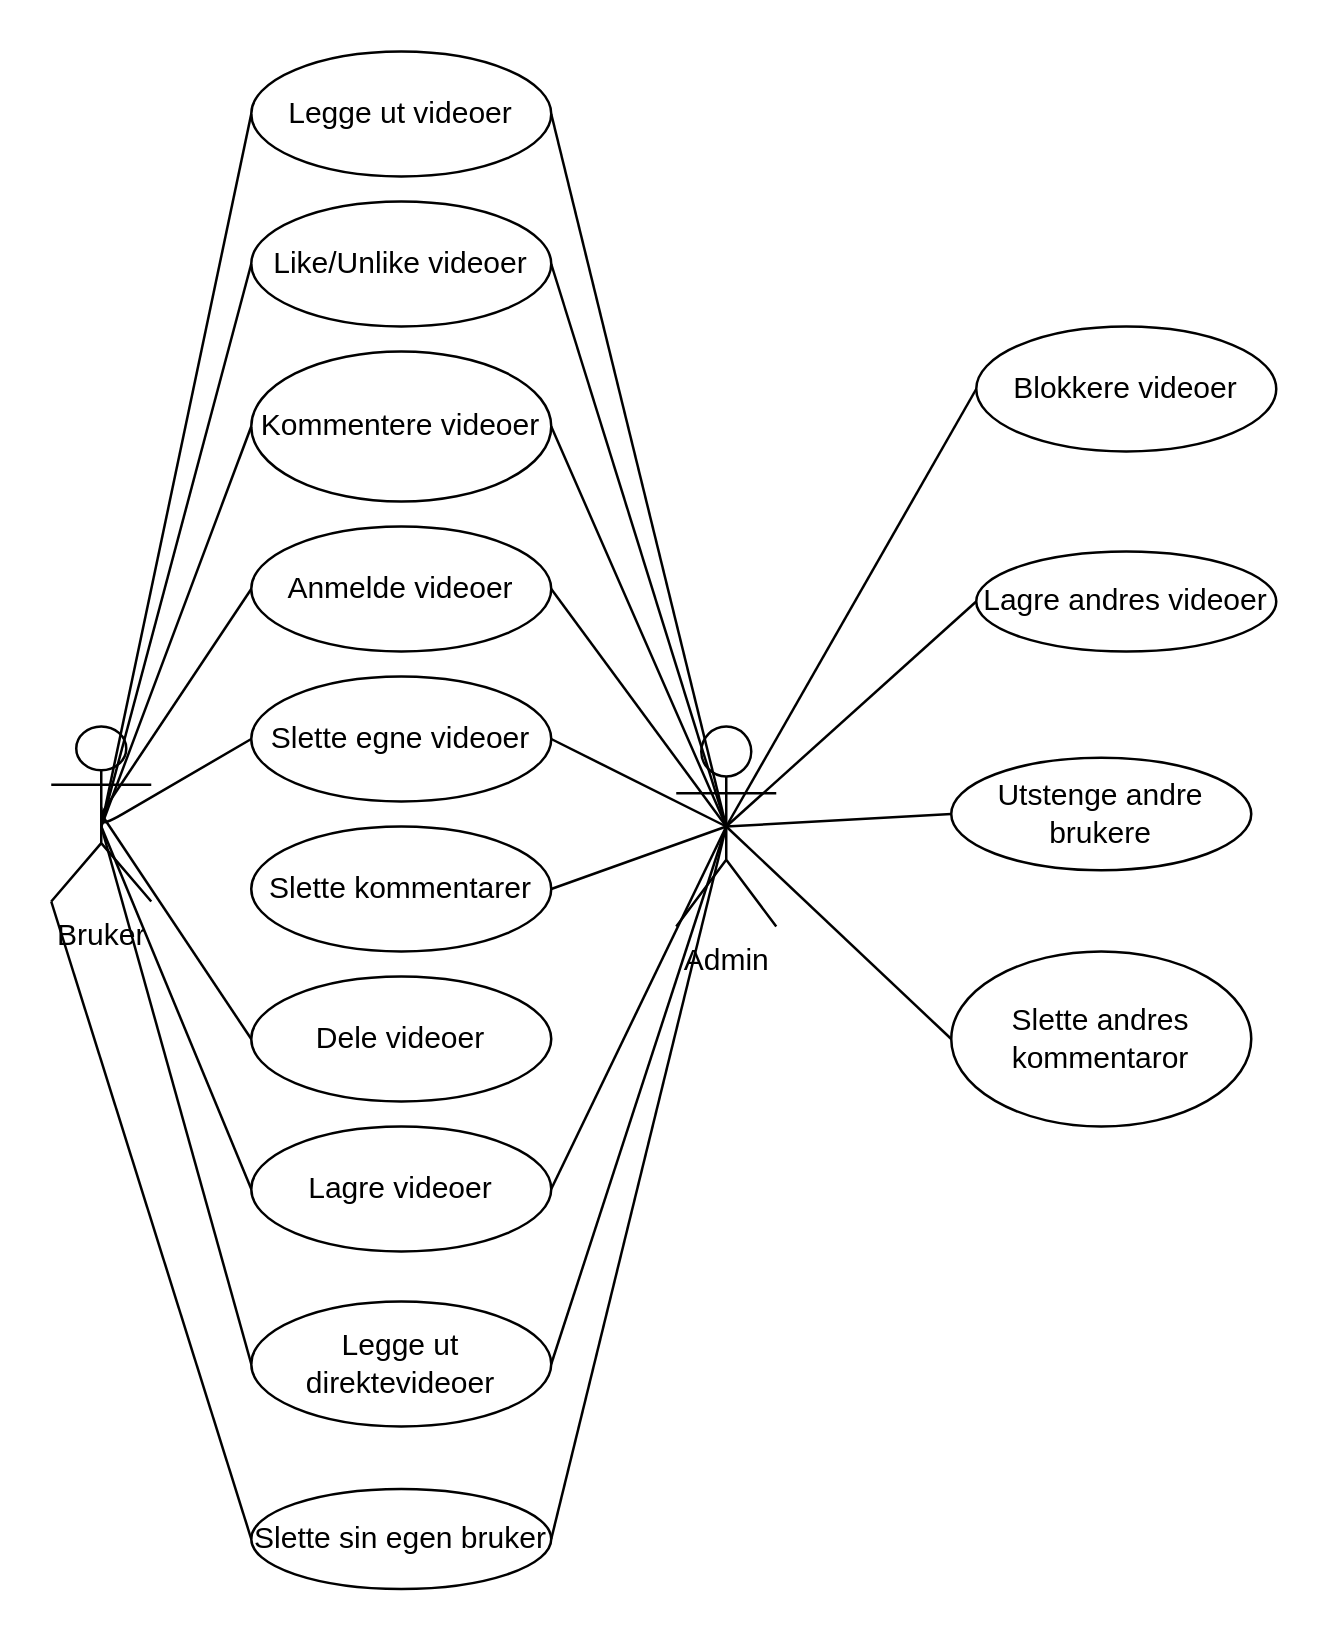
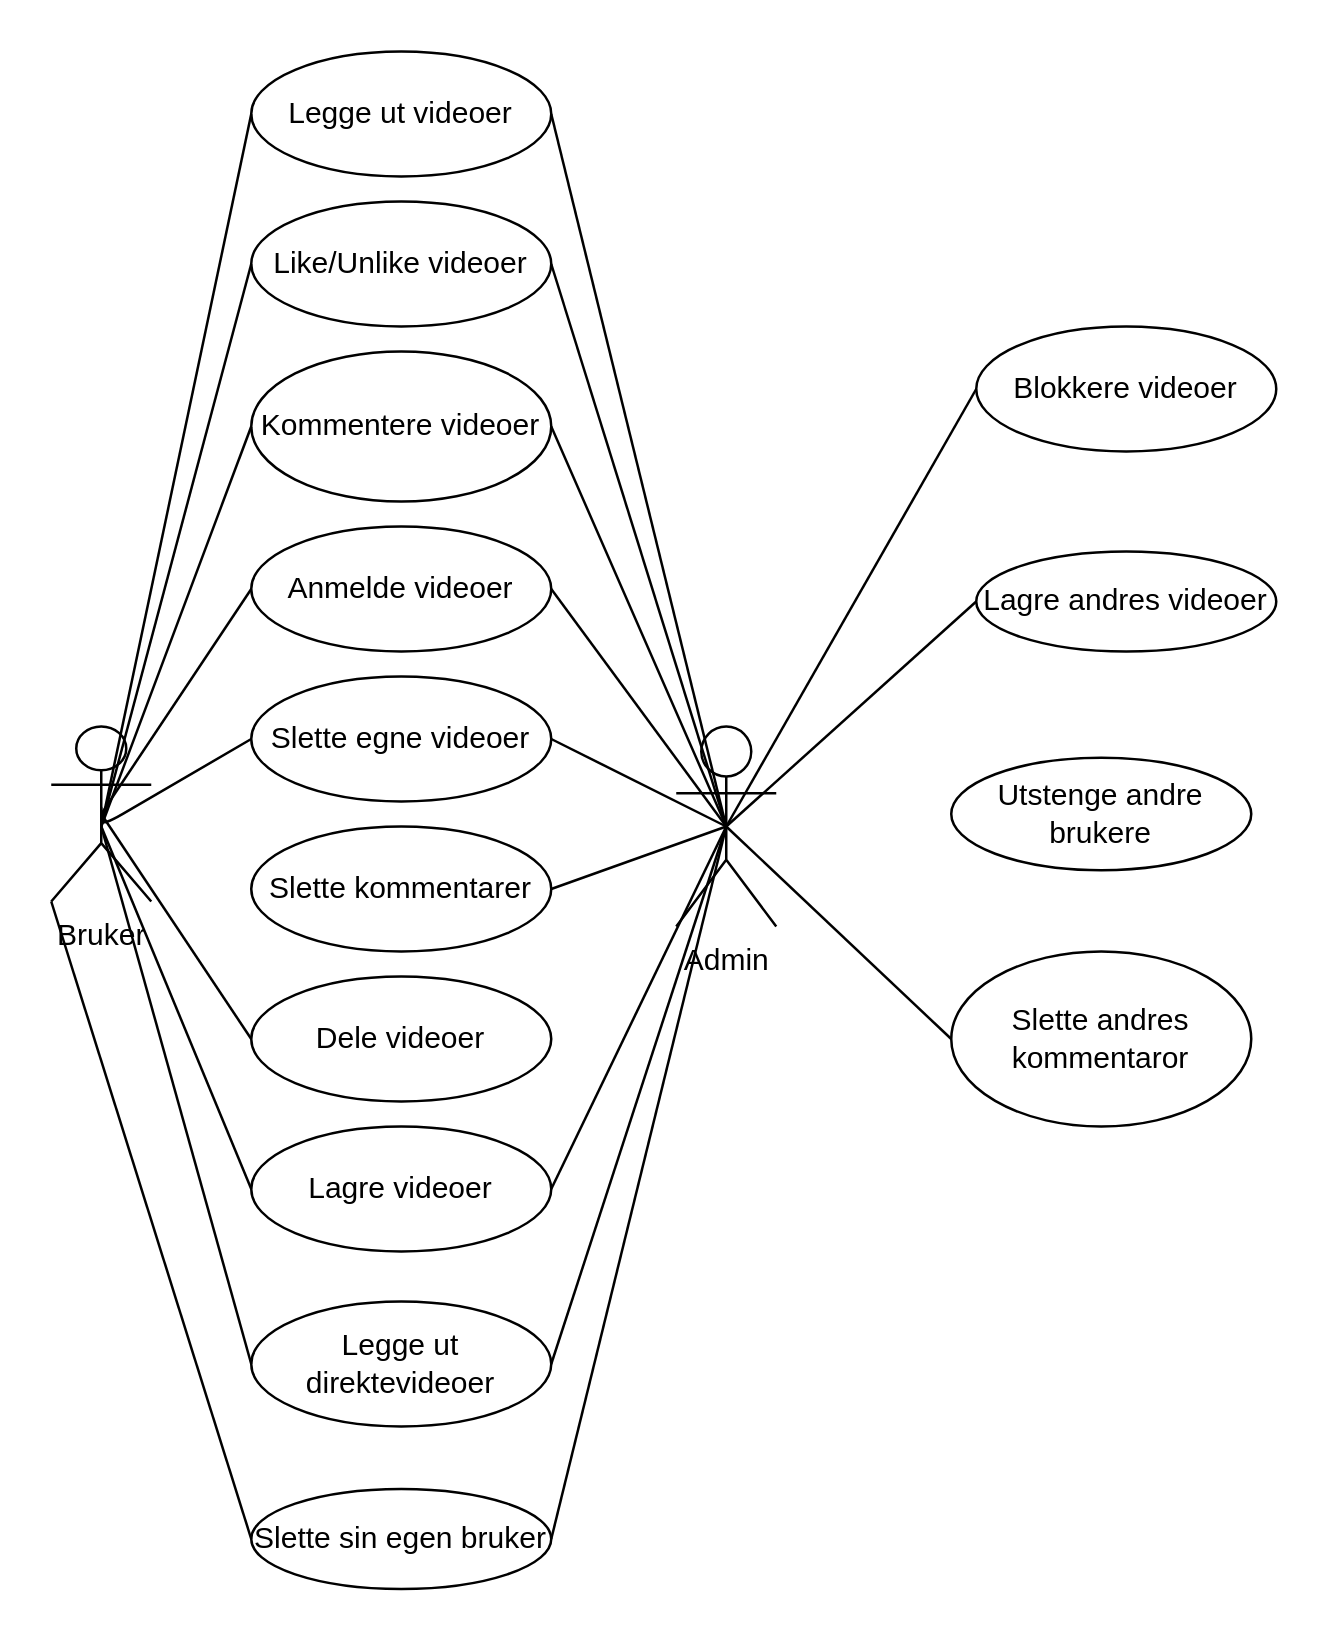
  <mxCell id="0" />
  <mxCell id="1" parent="0" />
  <mxCell id="2" style="edgeStyle=orthogonalEdgeStyle;rounded=0;orthogonalLoop=1;jettySize=auto;html=1;exitX=0;exitY=0.5;exitDx=0;exitDy=0;entryX=0;entryY=0.5;entryDx=0;entryDy=0;" edge="1" parent="1" source="9" target="9"><mxGeometry relative="1" as="geometry" /></mxCell>
  <mxCell id="3" value="Bruker&lt;br&gt;" style="shape=umlActor;verticalLabelPosition=bottom;verticalAlign=top;html=1;outlineConnect=0;" vertex="1" parent="1"><mxGeometry x="20" y="290" width="40" height="70" as="geometry" /></mxCell>
  <mxCell id="4" value="Anmelde videoer" style="ellipse;whiteSpace=wrap;html=1;" vertex="1" parent="1"><mxGeometry x="100" y="210" width="120" height="50" as="geometry" /></mxCell>
  <mxCell id="5" value="Legge ut videoer" style="ellipse;whiteSpace=wrap;html=1;" vertex="1" parent="1"><mxGeometry x="100" y="20" width="120" height="50" as="geometry" /></mxCell>
  <mxCell id="6" value="Legge ut direktevideoer" style="ellipse;whiteSpace=wrap;html=1;" vertex="1" parent="1"><mxGeometry x="100" y="520" width="120" height="50" as="geometry" /></mxCell>
  <mxCell id="7" value="Like/Unlike videoer" style="ellipse;whiteSpace=wrap;html=1;" vertex="1" parent="1"><mxGeometry x="100" y="80" width="120" height="50" as="geometry" /></mxCell>
  <mxCell id="8" value="Kommentere videoer" style="ellipse;whiteSpace=wrap;html=1;" vertex="1" parent="1"><mxGeometry x="100" y="140" width="120" height="60" as="geometry" /></mxCell>
  <mxCell id="9" value="Slette egne videoer" style="ellipse;whiteSpace=wrap;html=1;" vertex="1" parent="1"><mxGeometry x="100" y="270" width="120" height="50" as="geometry" /></mxCell>
  <mxCell id="10" value="Slette kommentarer" style="ellipse;whiteSpace=wrap;html=1;" vertex="1" parent="1"><mxGeometry x="100" y="330" width="120" height="50" as="geometry" /></mxCell>
  <mxCell id="11" value="Dele videoer" style="ellipse;whiteSpace=wrap;html=1;" vertex="1" parent="1"><mxGeometry x="100" y="390" width="120" height="50" as="geometry" /></mxCell>
  <mxCell id="12" value="Lagre videoer" style="ellipse;whiteSpace=wrap;html=1;" vertex="1" parent="1"><mxGeometry x="100" y="450" width="120" height="50" as="geometry" /></mxCell>
  <mxCell id="13" value="Admin&lt;br&gt;" style="shape=umlActor;verticalLabelPosition=bottom;verticalAlign=top;html=1;outlineConnect=0;" vertex="1" parent="1"><mxGeometry x="270" y="290" width="40" height="80" as="geometry" /></mxCell>
  <mxCell id="14" value="" style="endArrow=none;html=1;entryX=0;entryY=0.5;entryDx=0;entryDy=0;" edge="1" parent="1" target="4"><mxGeometry width="50" height="50" relative="1" as="geometry"><mxPoint x="40" y="325" as="sourcePoint" /><mxPoint x="190" y="220" as="targetPoint" /></mxGeometry></mxCell>
  <mxCell id="15" value="" style="endArrow=none;html=1;entryX=0;entryY=0.5;entryDx=0;entryDy=0;" edge="1" parent="1" target="9"><mxGeometry width="50" height="50" relative="1" as="geometry"><mxPoint x="40" y="330" as="sourcePoint" /><mxPoint x="190" y="220" as="targetPoint" /><Array as="points"><mxPoint x="40" y="320" /><mxPoint x="40" y="330" /></Array></mxGeometry></mxCell>
  <mxCell id="16" value="" style="endArrow=none;html=1;entryX=0;entryY=0.5;entryDx=0;entryDy=0;" edge="1" parent="1" target="11"><mxGeometry width="50" height="50" relative="1" as="geometry"><mxPoint x="40" y="325" as="sourcePoint" /><mxPoint x="190" y="220" as="targetPoint" /></mxGeometry></mxCell>
  <mxCell id="17" value="" style="endArrow=none;html=1;exitX=0;exitY=0.5;exitDx=0;exitDy=0;" edge="1" parent="1" source="12"><mxGeometry width="50" height="50" relative="1" as="geometry"><mxPoint x="140" y="270" as="sourcePoint" /><mxPoint x="40" y="330" as="targetPoint" /></mxGeometry></mxCell>
  <mxCell id="18" value="" style="endArrow=none;html=1;entryX=0;entryY=0.5;entryDx=0;entryDy=0;" edge="1" parent="1" target="8"><mxGeometry width="50" height="50" relative="1" as="geometry"><mxPoint x="40" y="330" as="sourcePoint" /><mxPoint x="190" y="220" as="targetPoint" /></mxGeometry></mxCell>
  <mxCell id="19" value="" style="endArrow=none;html=1;exitX=0;exitY=0.5;exitDx=0;exitDy=0;" edge="1" parent="1" source="7"><mxGeometry width="50" height="50" relative="1" as="geometry"><mxPoint x="140" y="270" as="sourcePoint" /><mxPoint x="40" y="330" as="targetPoint" /></mxGeometry></mxCell>
  <mxCell id="20" value="" style="endArrow=none;html=1;exitX=0;exitY=0.5;exitDx=0;exitDy=0;" edge="1" parent="1" source="5"><mxGeometry width="50" height="50" relative="1" as="geometry"><mxPoint x="140" y="270" as="sourcePoint" /><mxPoint x="40" y="330" as="targetPoint" /></mxGeometry></mxCell>
  <mxCell id="21" value="" style="endArrow=none;html=1;exitX=0;exitY=0.5;exitDx=0;exitDy=0;" edge="1" parent="1" source="6"><mxGeometry width="50" height="50" relative="1" as="geometry"><mxPoint x="140" y="270" as="sourcePoint" /><mxPoint x="40" y="330" as="targetPoint" /></mxGeometry></mxCell>
  <mxCell id="22" value="" style="endArrow=none;html=1;exitX=1;exitY=0.5;exitDx=0;exitDy=0;entryX=0.5;entryY=0.5;entryDx=0;entryDy=0;entryPerimeter=0;" edge="1" parent="1" source="6" target="13"><mxGeometry width="50" height="50" relative="1" as="geometry"><mxPoint x="140" y="360" as="sourcePoint" /><mxPoint x="190" y="310" as="targetPoint" /></mxGeometry></mxCell>
  <mxCell id="23" value="" style="endArrow=none;html=1;exitX=1;exitY=0.5;exitDx=0;exitDy=0;" edge="1" parent="1" source="12"><mxGeometry width="50" height="50" relative="1" as="geometry"><mxPoint x="140" y="360" as="sourcePoint" /><mxPoint x="290" y="330" as="targetPoint" /></mxGeometry></mxCell>
  <mxCell id="24" value="" style="endArrow=none;html=1;exitX=1;exitY=0.5;exitDx=0;exitDy=0;" edge="1" parent="1" source="10"><mxGeometry width="50" height="50" relative="1" as="geometry"><mxPoint x="140" y="360" as="sourcePoint" /><mxPoint x="290" y="330" as="targetPoint" /></mxGeometry></mxCell>
  <mxCell id="25" value="" style="endArrow=none;html=1;entryX=1;entryY=0.5;entryDx=0;entryDy=0;" edge="1" parent="1" target="9"><mxGeometry width="50" height="50" relative="1" as="geometry"><mxPoint x="290" y="330" as="sourcePoint" /><mxPoint x="190" y="310" as="targetPoint" /></mxGeometry></mxCell>
  <mxCell id="26" value="" style="endArrow=none;html=1;entryX=1;entryY=0.5;entryDx=0;entryDy=0;" edge="1" parent="1" target="4"><mxGeometry width="50" height="50" relative="1" as="geometry"><mxPoint x="290" y="330" as="sourcePoint" /><mxPoint x="190" y="310" as="targetPoint" /></mxGeometry></mxCell>
  <mxCell id="27" value="" style="endArrow=none;html=1;entryX=1;entryY=0.5;entryDx=0;entryDy=0;" edge="1" parent="1" target="8"><mxGeometry width="50" height="50" relative="1" as="geometry"><mxPoint x="290" y="330" as="sourcePoint" /><mxPoint x="190" y="310" as="targetPoint" /></mxGeometry></mxCell>
  <mxCell id="28" value="" style="endArrow=none;html=1;entryX=1;entryY=0.5;entryDx=0;entryDy=0;" edge="1" parent="1" target="7"><mxGeometry width="50" height="50" relative="1" as="geometry"><mxPoint x="290" y="330" as="sourcePoint" /><mxPoint x="190" y="310" as="targetPoint" /></mxGeometry></mxCell>
  <mxCell id="29" value="" style="endArrow=none;html=1;entryX=1;entryY=0.5;entryDx=0;entryDy=0;exitX=0.5;exitY=0.5;exitDx=0;exitDy=0;exitPerimeter=0;" edge="1" parent="1" source="13" target="5"><mxGeometry width="50" height="50" relative="1" as="geometry"><mxPoint x="140" y="360" as="sourcePoint" /><mxPoint x="190" y="310" as="targetPoint" /></mxGeometry></mxCell>
  <mxCell id="30" value="Blokkere videoer" style="ellipse;whiteSpace=wrap;html=1;" vertex="1" parent="1"><mxGeometry x="390" y="130" width="120" height="50" as="geometry" /></mxCell>
  <mxCell id="31" value="Slette andres kommentaror" style="ellipse;whiteSpace=wrap;html=1;" vertex="1" parent="1"><mxGeometry x="380" y="380" width="120" height="70" as="geometry" /></mxCell>
  <mxCell id="32" value="Lagre andres videoer" style="ellipse;whiteSpace=wrap;html=1;" vertex="1" parent="1"><mxGeometry x="390" y="220" width="120" height="40" as="geometry" /></mxCell>
  <mxCell id="33" value="Utstenge andre brukere" style="ellipse;whiteSpace=wrap;html=1;" vertex="1" parent="1"><mxGeometry x="380" y="302.5" width="120" height="45" as="geometry" /></mxCell>
  <mxCell id="34" value="" style="endArrow=none;html=1;entryX=0;entryY=0.5;entryDx=0;entryDy=0;exitX=0.5;exitY=0.5;exitDx=0;exitDy=0;exitPerimeter=0;" edge="1" parent="1" source="13" target="30"><mxGeometry width="50" height="50" relative="1" as="geometry"><mxPoint x="350" y="350" as="sourcePoint" /><mxPoint x="400" y="300" as="targetPoint" /></mxGeometry></mxCell>
  <mxCell id="35" value="" style="endArrow=none;html=1;entryX=0;entryY=0.5;entryDx=0;entryDy=0;" edge="1" parent="1" target="32"><mxGeometry width="50" height="50" relative="1" as="geometry"><mxPoint x="290" y="330" as="sourcePoint" /><mxPoint x="400" y="300" as="targetPoint" /></mxGeometry></mxCell>
- <mxCell id="36" value="" style="endArrow=none;html=1;exitX=0.5;exitY=0.5;exitDx=0;exitDy=0;exitPerimeter=0;entryX=0;entryY=0.5;entryDx=0;entryDy=0;" edge="1" parent="1" source="13" target="33"><mxGeometry width="50" height="50" relative="1" as="geometry"><mxPoint x="350" y="350" as="sourcePoint" /><mxPoint x="400" y="300" as="targetPoint" /></mxGeometry></mxCell>
  <mxCell id="37" value="" style="endArrow=none;html=1;entryX=0;entryY=0.5;entryDx=0;entryDy=0;" edge="1" parent="1" target="31"><mxGeometry width="50" height="50" relative="1" as="geometry"><mxPoint x="290" y="330" as="sourcePoint" /><mxPoint x="400" y="300" as="targetPoint" /></mxGeometry></mxCell>
  <mxCell id="38" value="Slette sin egen bruker" style="ellipse;whiteSpace=wrap;html=1;" vertex="1" parent="1"><mxGeometry x="100" y="595" width="120" height="40" as="geometry" /></mxCell>
  <mxCell id="39" value="" style="endArrow=none;html=1;exitX=0;exitY=0.5;exitDx=0;exitDy=0;entryX=0;entryY=1;entryDx=0;entryDy=0;entryPerimeter=0;" edge="1" parent="1" source="38" target="3"><mxGeometry width="50" height="50" relative="1" as="geometry"><mxPoint x="140" y="480" as="sourcePoint" /><mxPoint x="190" y="430" as="targetPoint" /></mxGeometry></mxCell>
  <mxCell id="40" value="" style="endArrow=none;html=1;exitX=1;exitY=0.5;exitDx=0;exitDy=0;" edge="1" parent="1" source="38"><mxGeometry width="50" height="50" relative="1" as="geometry"><mxPoint x="140" y="480" as="sourcePoint" /><mxPoint x="290" y="330" as="targetPoint" /></mxGeometry></mxCell>
